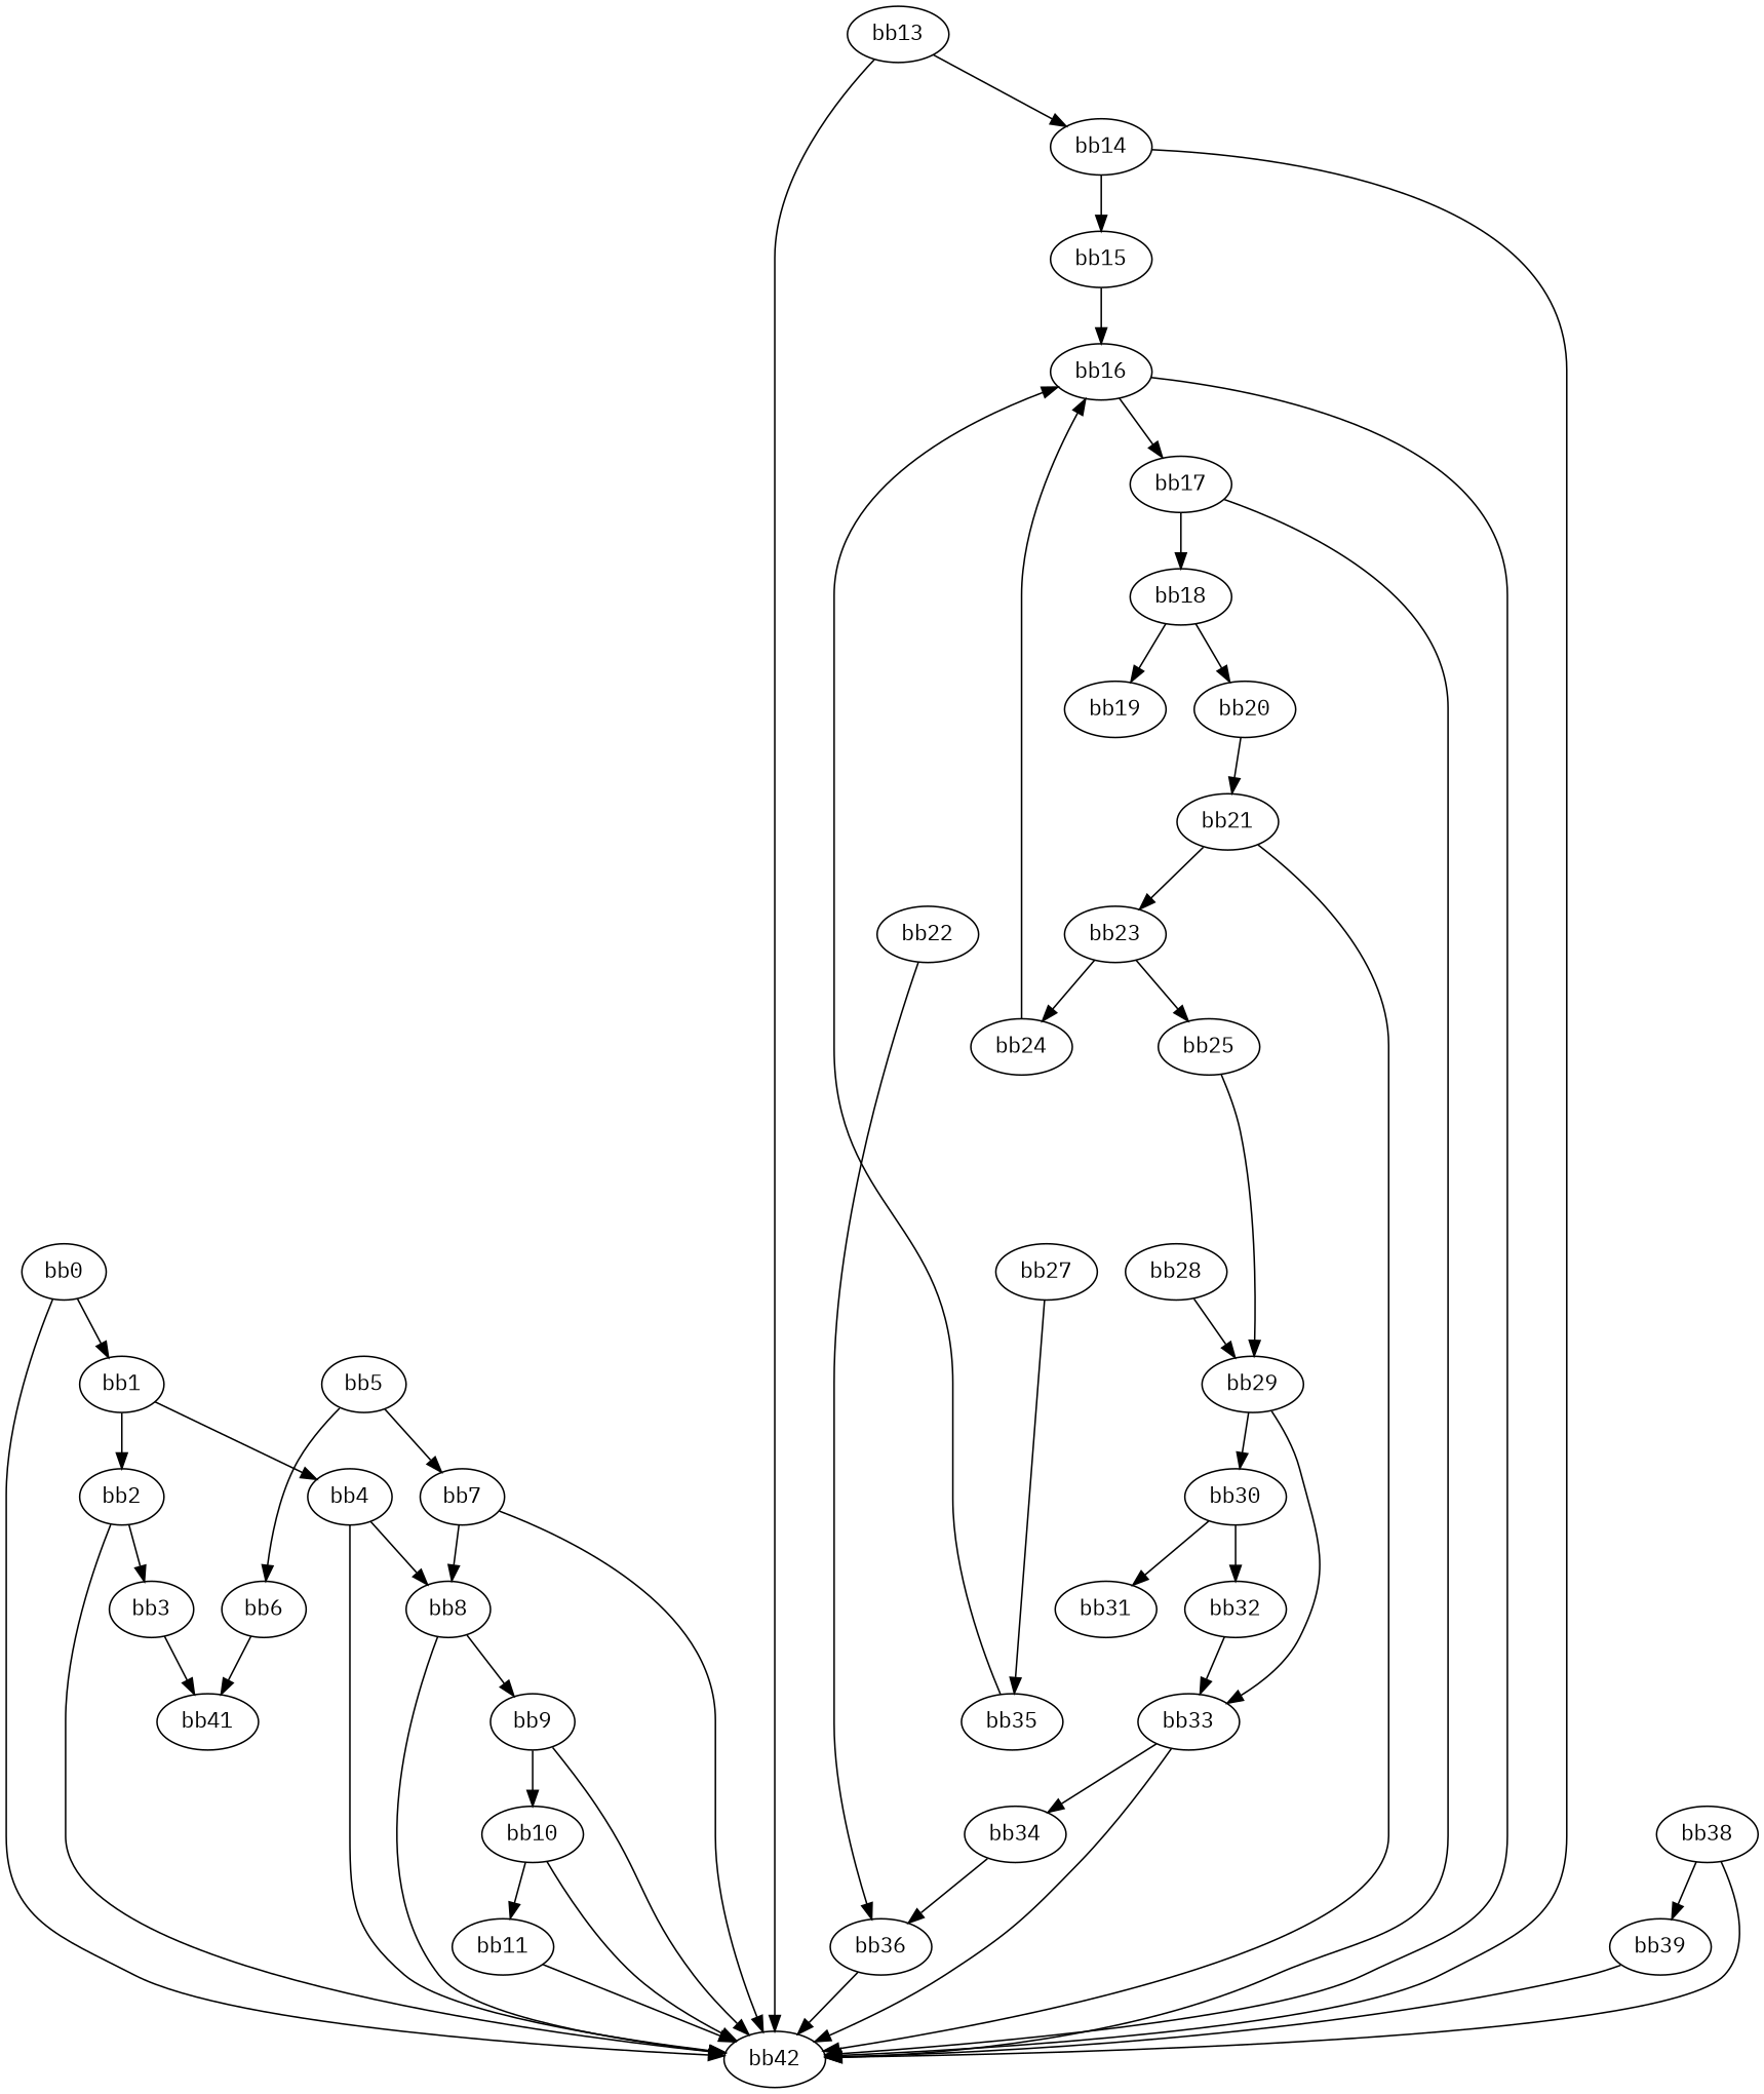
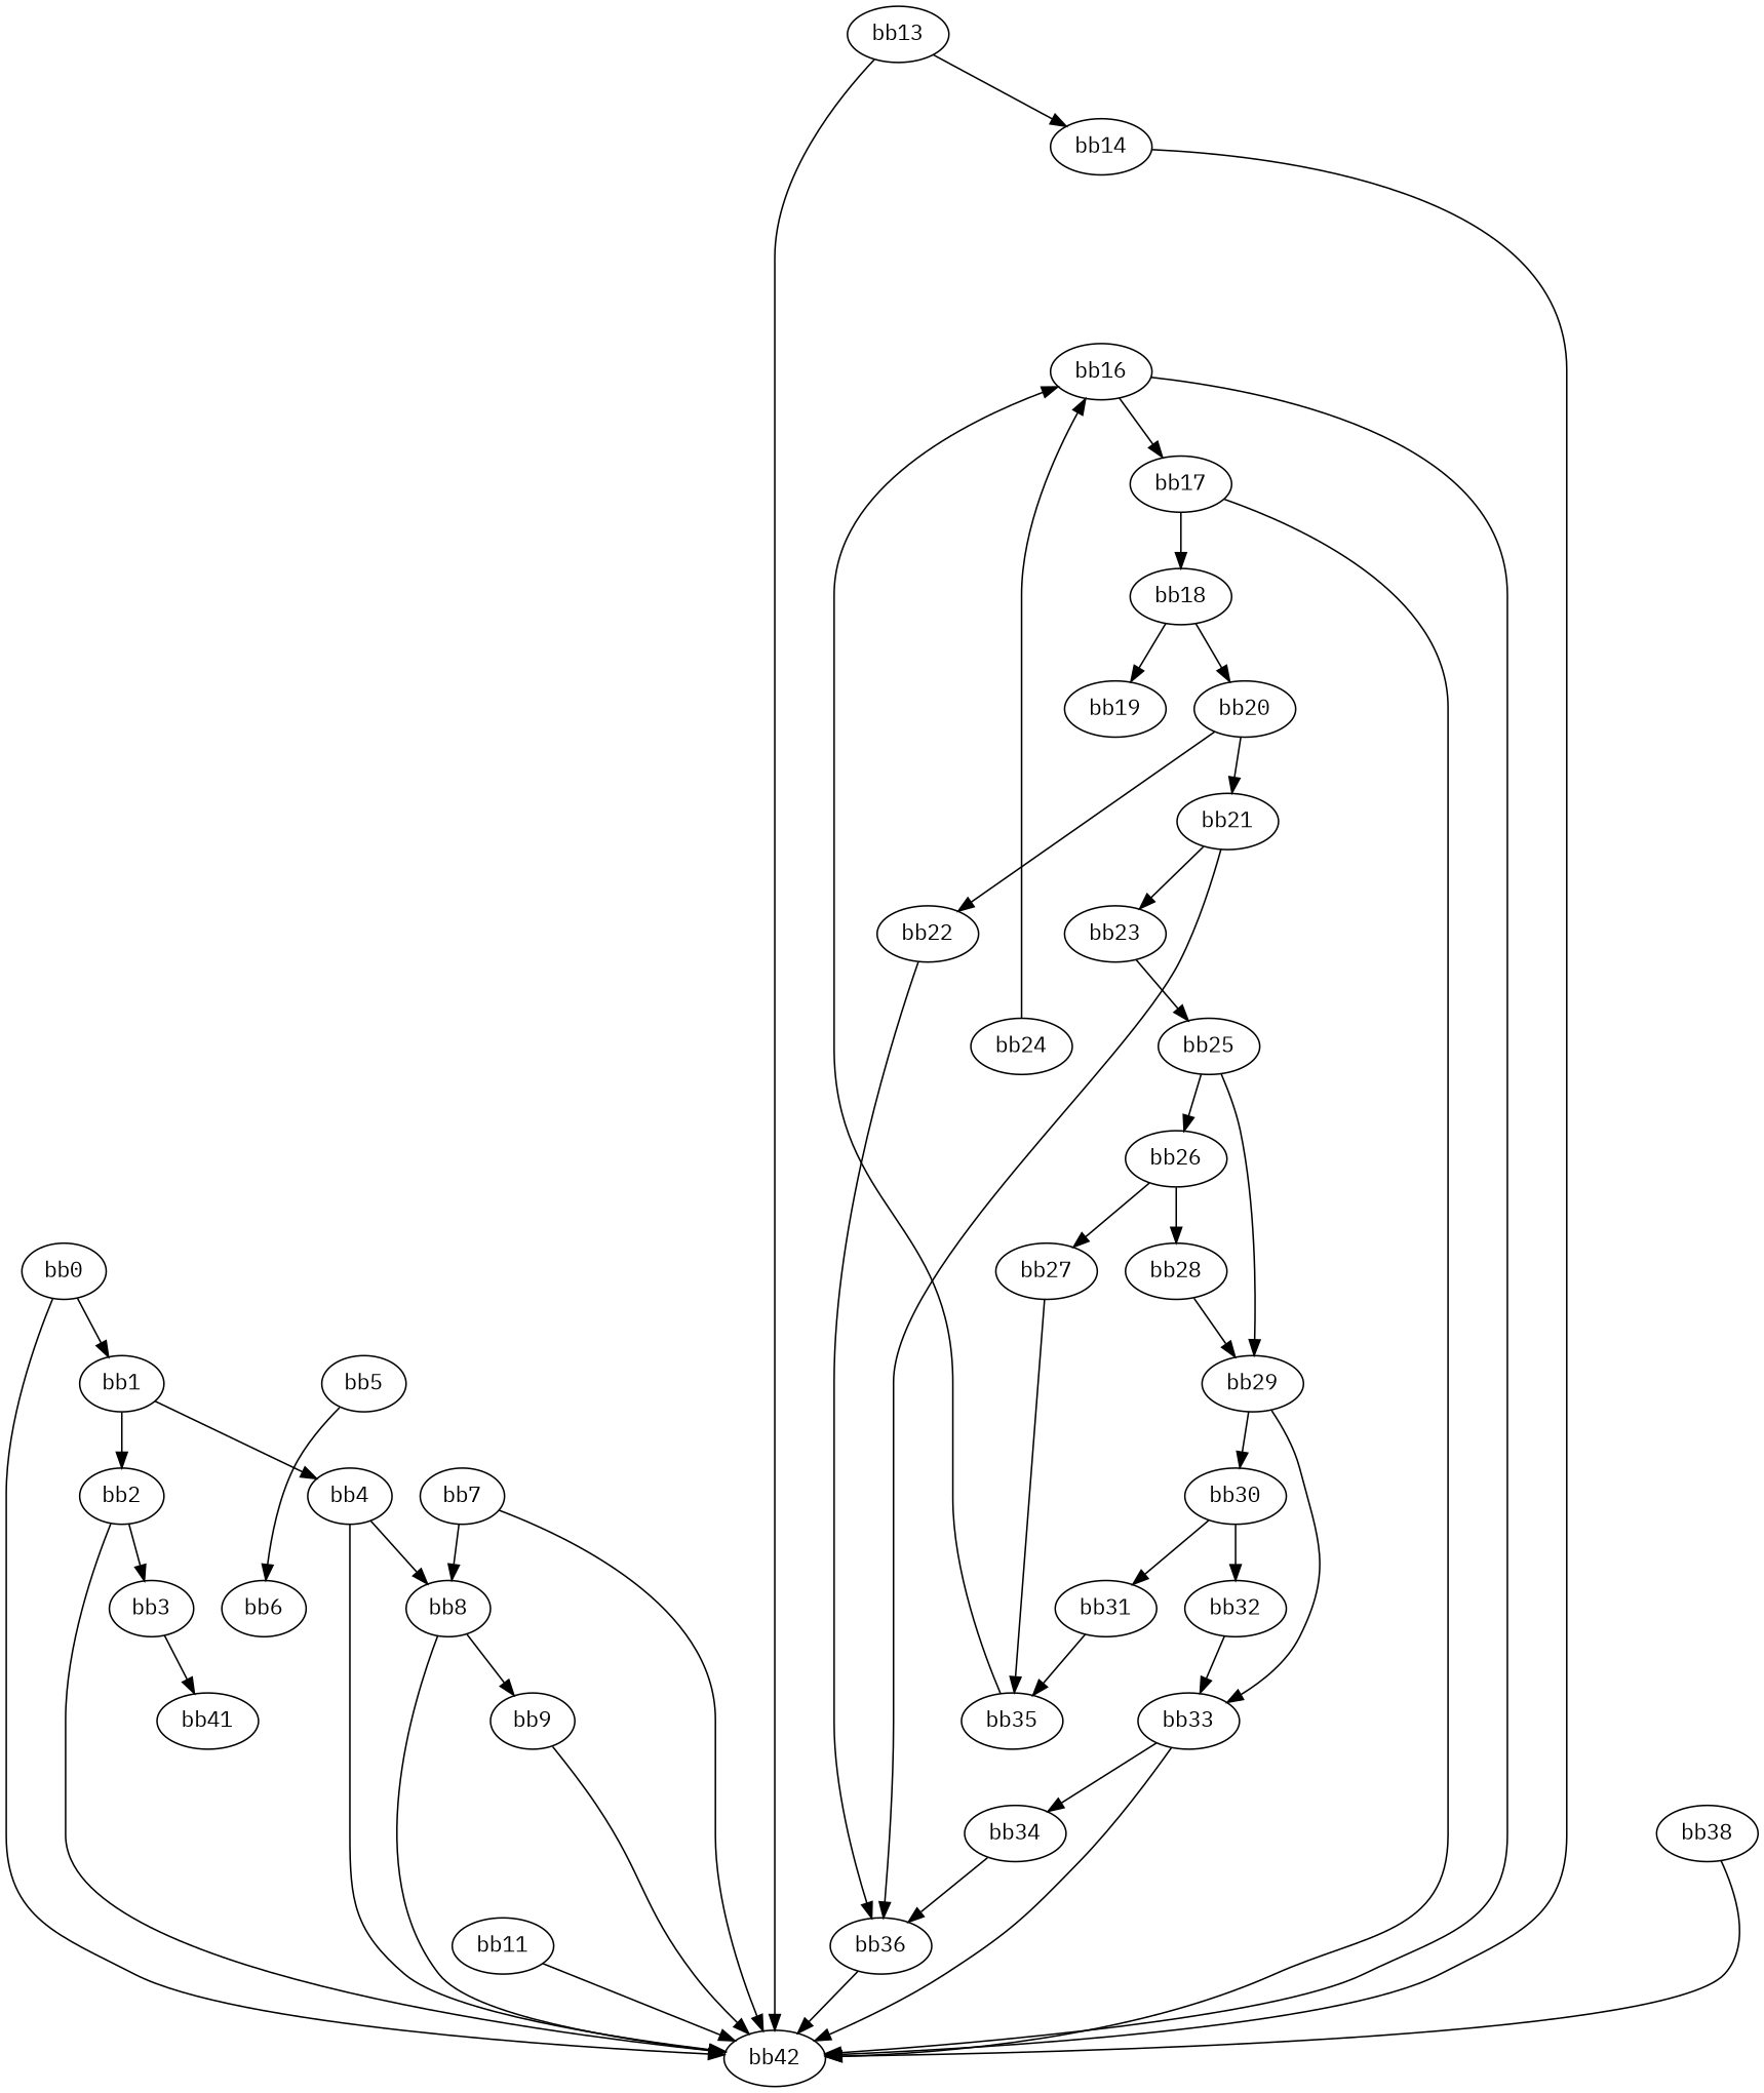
  digraph {
    fontname="IBM Plex Mono"
    node [fontname="IBM Plex Mono"]
    edge [fontname="IBM Plex Mono"]
    n1 [label="bb0\l"]
    n2 [label="bb1\l"]
    n3 [label="bb42\l"]
    n4 [label="bb2\l"]
    n5 [label="bb4\l"]
    n6 [label="bb3\l"]
    n7 [label="bb8\l"]
    n8 [label="bb41\l"]
    n9 [label="bb5\l"]
    n10 [label="bb6\l"]
    n11 [label="bb7\l"]
    n12 [label="bb9\l"]
-   n13 [label="bb10\l"]
    n14 [label="bb11\l"]
    n15 [label="bb13\l"]
    n16 [label="bb14\l"]
-   n17 [label="bb15\l"]
    n18 [label="bb16\l"]
    n19 [label="bb17\l"]
    n20 [label="bb18\l"]
    n21 [label="bb19\l"]
    n22 [label="bb20\l"]
    n23 [label="bb21\l"]
    n24 [label="bb22\l"]
    n25 [label="bb23\l"]
    n26 [label="bb36\l"]
    n27 [label="bb24\l"]
    n28 [label="bb25\l"]
+   n29 [label="bb26\l"]
    n30 [label="bb29\l"]
    n31 [label="bb27\l"]
    n32 [label="bb28\l"]
    n33 [label="bb30\l"]
    n34 [label="bb33\l"]
    n35 [label="bb35\l"]
    n36 [label="bb31\l"]
    n37 [label="bb32\l"]
    n38 [label="bb34\l"]
    n39 [label="bb38\l"]
-   n40 [label="bb39\l"]
    n1 -> n2
    n1 -> n3
    n2 -> n4
    n2 -> n5
    n4 -> n3
    n4 -> n6
    n5 -> n3
    n5 -> n7
    n6 -> n8
    n7 -> n3
    n7 -> n12
    n9 -> n10
-   n9 -> n11
-   n10 -> n8
    n11 -> n3
    n11 -> n7
    n12 -> n3
-   n12 -> n13
-   n13 -> n3
-   n13 -> n14
    n14 -> n3
    n15 -> n3
    n15 -> n16
    n16 -> n3
-   n16 -> n17
-   n17 -> n18
    n18 -> n3
    n18 -> n19
    n19 -> n3
    n19 -> n20
    n20 -> n21
    n20 -> n22
    n22 -> n23
-   n23 -> n3
+   n22 -> n24
+   n23 -> n26
    n23 -> n25
    n24 -> n26
-   n25 -> n27
    n25 -> n28
    n26 -> n3
    n27 -> n18
+   n28 -> n29
    n28 -> n30
+   n29 -> n31
+   n29 -> n32
    n30 -> n33
    n30 -> n34
    n31 -> n35
    n32 -> n30
    n33 -> n36
    n33 -> n37
    n34 -> n3
    n34 -> n38
    n35 -> n18
+   n36 -> n35
    n37 -> n34
    n38 -> n26
    n39 -> n3
-   n39 -> n40
-   n40 -> n3
  }
